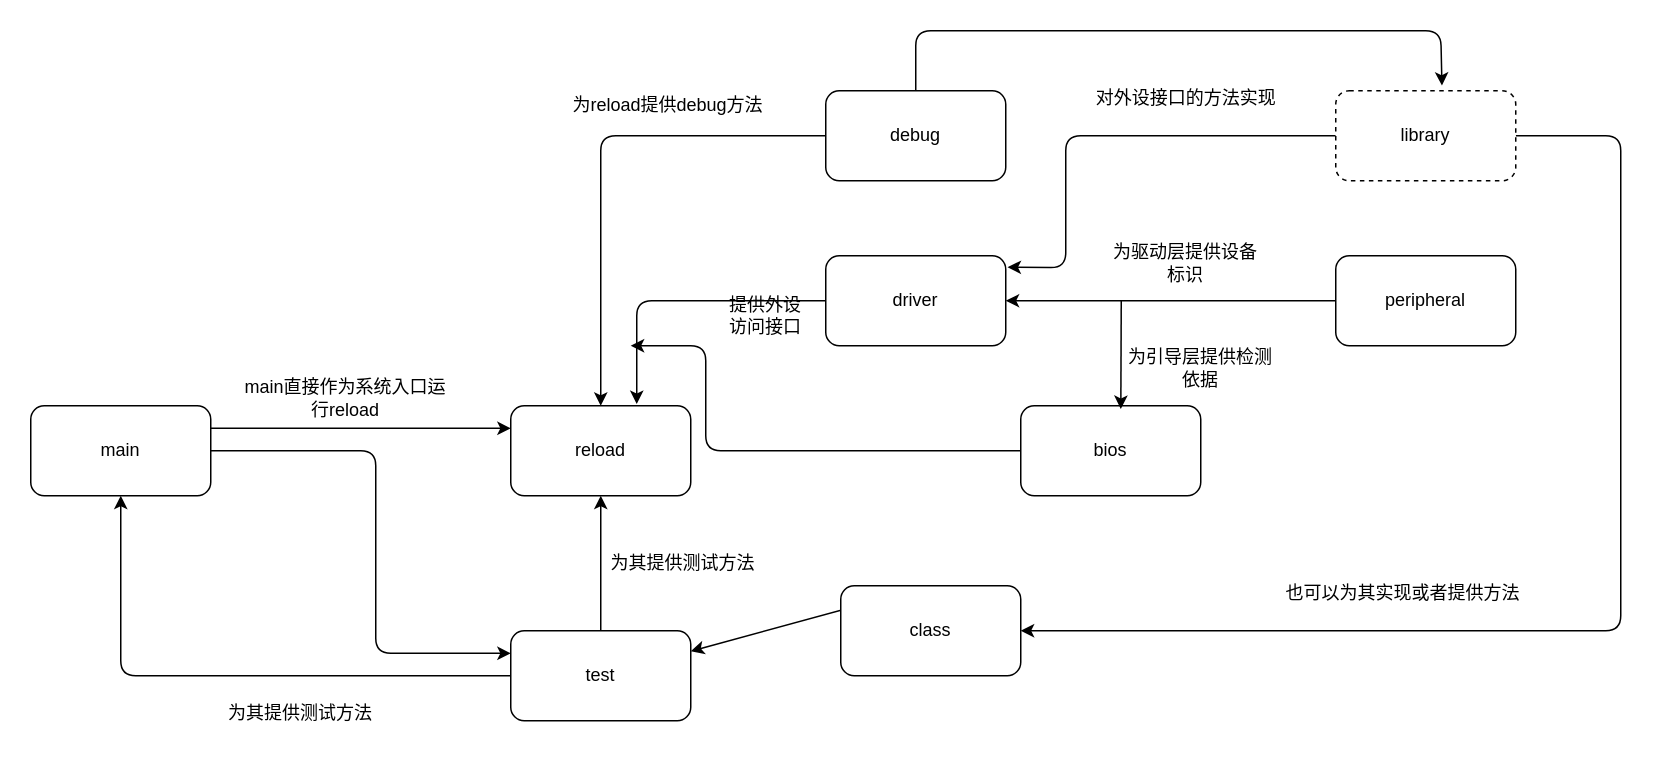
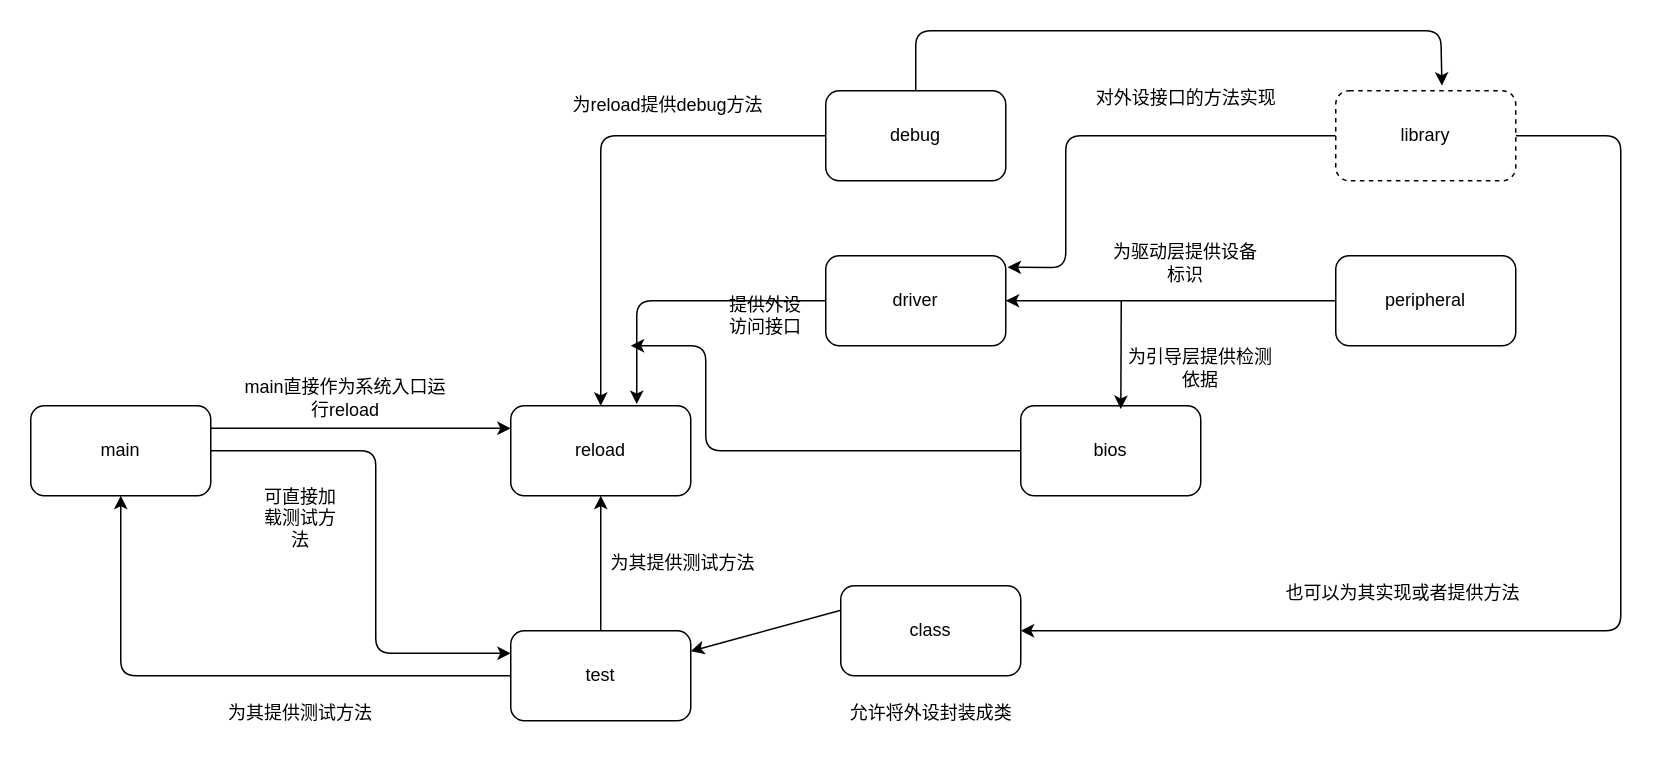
  <mxCell id="0" />
  <mxCell id="1" parent="0" />
  <mxCell id="2" style="edgeStyle=none;html=1;exitX=1;exitY=0.25;exitDx=0;exitDy=0;entryX=0;entryY=0.25;entryDx=0;entryDy=0;" edge="1" parent="1" source="4" target="5"><mxGeometry relative="1" as="geometry" /></mxCell>
  <mxCell id="3" style="edgeStyle=none;html=1;exitX=1;exitY=0.5;exitDx=0;exitDy=0;entryX=0;entryY=0.25;entryDx=0;entryDy=0;" edge="1" parent="1" source="4" target="13"><mxGeometry relative="1" as="geometry"><mxPoint x="270" y="300.167" as="targetPoint" /><Array as="points"><mxPoint x="250" y="300" /><mxPoint x="250" y="435" /></Array></mxGeometry></mxCell>
  <mxCell id="4" value="main" style="rounded=1;whiteSpace=wrap;html=1;" vertex="1" parent="1"><mxGeometry x="20" y="270" width="120" height="60" as="geometry" /></mxCell>
  <mxCell id="5" value="reload" style="rounded=1;whiteSpace=wrap;html=1;" vertex="1" parent="1"><mxGeometry x="340" y="270" width="120" height="60" as="geometry" /></mxCell>
  <mxCell id="6" value="main直接作为系统入口运行reload" style="text;strokeColor=none;align=center;fillColor=none;html=1;verticalAlign=middle;whiteSpace=wrap;rounded=1;" vertex="1" parent="1"><mxGeometry x="160" y="250" width="140" height="30" as="geometry" /></mxCell>
  <mxCell id="7" style="edgeStyle=none;html=1;exitX=0;exitY=0.5;exitDx=0;exitDy=0;entryX=0.5;entryY=0;entryDx=0;entryDy=0;" edge="1" parent="1" source="9" target="5"><mxGeometry relative="1" as="geometry"><mxPoint x="460" y="90" as="targetPoint" /><Array as="points"><mxPoint x="400" y="90" /></Array></mxGeometry></mxCell>
  <mxCell id="8" style="edgeStyle=none;html=1;exitX=0.5;exitY=0;exitDx=0;exitDy=0;entryX=0.59;entryY=-0.057;entryDx=0;entryDy=0;entryPerimeter=0;" edge="1" parent="1" source="9" target="27"><mxGeometry relative="1" as="geometry"><mxPoint x="960" y="10" as="targetPoint" /><Array as="points"><mxPoint x="610" y="20" /><mxPoint x="960" y="20" /></Array></mxGeometry></mxCell>
  <mxCell id="9" value="debug" style="rounded=1;whiteSpace=wrap;html=1;" vertex="1" parent="1"><mxGeometry x="550" y="60" width="120" height="60" as="geometry" /></mxCell>
  <mxCell id="10" value="为reload提供debug方法" style="text;strokeColor=none;align=center;fillColor=none;html=1;verticalAlign=middle;whiteSpace=wrap;rounded=1;" vertex="1" parent="1"><mxGeometry x="370" y="60" width="150" height="20" as="geometry" /></mxCell>
  <mxCell id="11" style="edgeStyle=none;html=1;exitX=0;exitY=0.5;exitDx=0;exitDy=0;entryX=0.5;entryY=1;entryDx=0;entryDy=0;" edge="1" parent="1" source="13" target="4"><mxGeometry relative="1" as="geometry"><mxPoint x="80" y="450.167" as="targetPoint" /><Array as="points"><mxPoint x="80" y="450" /></Array></mxGeometry></mxCell>
  <mxCell id="12" style="edgeStyle=none;html=1;exitX=0.5;exitY=0;exitDx=0;exitDy=0;entryX=0.5;entryY=1;entryDx=0;entryDy=0;" edge="1" parent="1" source="13" target="5"><mxGeometry relative="1" as="geometry" /></mxCell>
  <mxCell id="13" value="test" style="rounded=1;whiteSpace=wrap;html=1;" vertex="1" parent="1"><mxGeometry x="340" y="420" width="120" height="60" as="geometry" /></mxCell>
+ <mxCell id="14" value="可直接加载测试方法" style="text;strokeColor=none;align=center;fillColor=none;html=1;verticalAlign=middle;whiteSpace=wrap;rounded=1;" vertex="1" parent="1"><mxGeometry x="170" y="330" width="60" height="30" as="geometry" /></mxCell>
  <mxCell id="15" value="为其提供测试方法" style="text;strokeColor=none;align=center;fillColor=none;html=1;verticalAlign=middle;whiteSpace=wrap;rounded=1;" vertex="1" parent="1"><mxGeometry x="125" y="460" width="150" height="30" as="geometry" /></mxCell>
  <mxCell id="16" style="edgeStyle=none;html=1;exitX=0;exitY=0.5;exitDx=0;exitDy=0;entryX=0.7;entryY=-0.019;entryDx=0;entryDy=0;entryPerimeter=0;" edge="1" parent="1" source="17" target="5"><mxGeometry relative="1" as="geometry"><mxPoint x="420" y="200.167" as="targetPoint" /><Array as="points"><mxPoint x="424" y="200" /></Array></mxGeometry></mxCell>
  <mxCell id="17" value="driver" style="rounded=1;whiteSpace=wrap;html=1;" vertex="1" parent="1"><mxGeometry x="550" y="170" width="120" height="60" as="geometry" /></mxCell>
  <mxCell id="18" style="edgeStyle=none;html=1;exitX=0;exitY=0.5;exitDx=0;exitDy=0;entryX=1;entryY=0.5;entryDx=0;entryDy=0;" edge="1" parent="1" source="19" target="17"><mxGeometry relative="1" as="geometry"><Array as="points"><mxPoint x="760" y="200" /></Array></mxGeometry></mxCell>
  <mxCell id="19" value="peripheral" style="rounded=1;whiteSpace=wrap;html=1;" vertex="1" parent="1"><mxGeometry x="890" y="170" width="120" height="60" as="geometry" /></mxCell>
  <mxCell id="20" value="为驱动层提供设备标识" style="text;strokeColor=none;align=center;fillColor=none;html=1;verticalAlign=middle;whiteSpace=wrap;rounded=1;" vertex="1" parent="1"><mxGeometry x="740" y="160" width="100" height="30" as="geometry" /></mxCell>
  <mxCell id="21" style="edgeStyle=none;html=1;exitX=0;exitY=0.5;exitDx=0;exitDy=0;" edge="1" parent="1" source="22"><mxGeometry relative="1" as="geometry"><mxPoint x="420" y="230" as="targetPoint" /><Array as="points"><mxPoint x="470" y="300" /><mxPoint x="470" y="230" /></Array></mxGeometry></mxCell>
  <mxCell id="22" value="bios" style="rounded=1;whiteSpace=wrap;html=1;" vertex="1" parent="1"><mxGeometry x="680" y="270" width="120" height="60" as="geometry" /></mxCell>
  <mxCell id="23" value="为引导层提供检测依据" style="text;strokeColor=none;align=center;fillColor=none;html=1;verticalAlign=middle;whiteSpace=wrap;rounded=1;" vertex="1" parent="1"><mxGeometry x="750" y="230" width="100" height="30" as="geometry" /></mxCell>
  <mxCell id="24" value="提供外设访问接口" style="text;strokeColor=none;align=center;fillColor=none;html=1;verticalAlign=middle;whiteSpace=wrap;rounded=1;" vertex="1" parent="1"><mxGeometry x="480" y="195" width="60" height="30" as="geometry" /></mxCell>
  <mxCell id="25" style="edgeStyle=none;html=1;exitX=0;exitY=0.5;exitDx=0;exitDy=0;entryX=1.01;entryY=0.127;entryDx=0;entryDy=0;entryPerimeter=0;" edge="1" parent="1" source="27" target="17"><mxGeometry relative="1" as="geometry"><mxPoint x="720" y="90" as="targetPoint" /><Array as="points"><mxPoint x="710" y="90" /><mxPoint x="710" y="178" /></Array></mxGeometry></mxCell>
  <mxCell id="26" style="edgeStyle=none;html=1;exitX=1;exitY=0.5;exitDx=0;exitDy=0;entryX=1;entryY=0.5;entryDx=0;entryDy=0;" edge="1" parent="1" source="27" target="32"><mxGeometry relative="1" as="geometry"><mxPoint x="1080" y="300" as="targetPoint" /><Array as="points"><mxPoint x="1050" y="90" /><mxPoint x="1080" y="90" /><mxPoint x="1080" y="420" /></Array></mxGeometry></mxCell>
  <mxCell id="27" value="library" style="rounded=1;whiteSpace=wrap;html=1;dashed=1;" vertex="1" parent="1"><mxGeometry x="890" y="60" width="120" height="60" as="geometry" /></mxCell>
  <mxCell id="28" value="对外设接口的方法实现" style="text;html=1;align=center;verticalAlign=middle;resizable=0;points=[];autosize=1;strokeColor=none;fillColor=none;rounded=1;" vertex="1" parent="1"><mxGeometry x="720" y="50" width="140" height="30" as="geometry" /></mxCell>
  <mxCell id="29" value="" style="edgeStyle=none;orthogonalLoop=1;jettySize=auto;html=1;entryX=0.556;entryY=0.036;entryDx=0;entryDy=0;entryPerimeter=0;" edge="1" parent="1" target="22"><mxGeometry width="100" relative="1" as="geometry"><mxPoint x="747" y="200" as="sourcePoint" /><mxPoint x="800" y="240" as="targetPoint" /><Array as="points" /></mxGeometry></mxCell>
  <mxCell id="30" value="为其提供测试方法" style="text;strokeColor=none;align=center;fillColor=none;html=1;verticalAlign=middle;whiteSpace=wrap;rounded=1;" vertex="1" parent="1"><mxGeometry x="380" y="360" width="150" height="30" as="geometry" /></mxCell>
  <mxCell id="31" style="edgeStyle=none;html=1;exitX=0.5;exitY=0;exitDx=0;exitDy=0;" edge="1" parent="1" source="32" target="13"><mxGeometry relative="1" as="geometry" /></mxCell>
  <mxCell id="32" value="class" style="rounded=1;whiteSpace=wrap;html=1;" vertex="1" parent="1"><mxGeometry x="560" y="390" width="120" height="60" as="geometry" /></mxCell>
+ <mxCell id="33" value="允许将外设封装成类" style="text;html=1;align=center;verticalAlign=middle;resizable=0;points=[];autosize=1;strokeColor=none;fillColor=none;rounded=1;" vertex="1" parent="1"><mxGeometry x="555" y="460" width="130" height="30" as="geometry" /></mxCell>
  <mxCell id="34" value="也可以为其实现或者提供方法" style="text;strokeColor=none;align=center;fillColor=none;html=1;verticalAlign=middle;whiteSpace=wrap;rounded=1;" vertex="1" parent="1"><mxGeometry x="850" y="380" width="170" height="30" as="geometry" /></mxCell>
